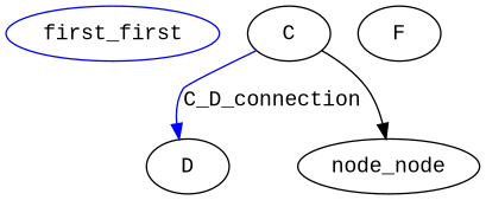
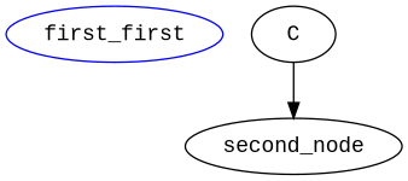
  strict digraph {
    fontname="Liberation Mono"
    node [fontname="Liberation Mono"]
    edge [fontname="Liberation Mono"]
    n1 [color=blue label=first_first]
    C
-   D
-   n4 [label=node_node]
-   F
-   C -> D [color=blue label=C_D_connection]
+   n4 [label=second_node]
    C -> n4
  }
